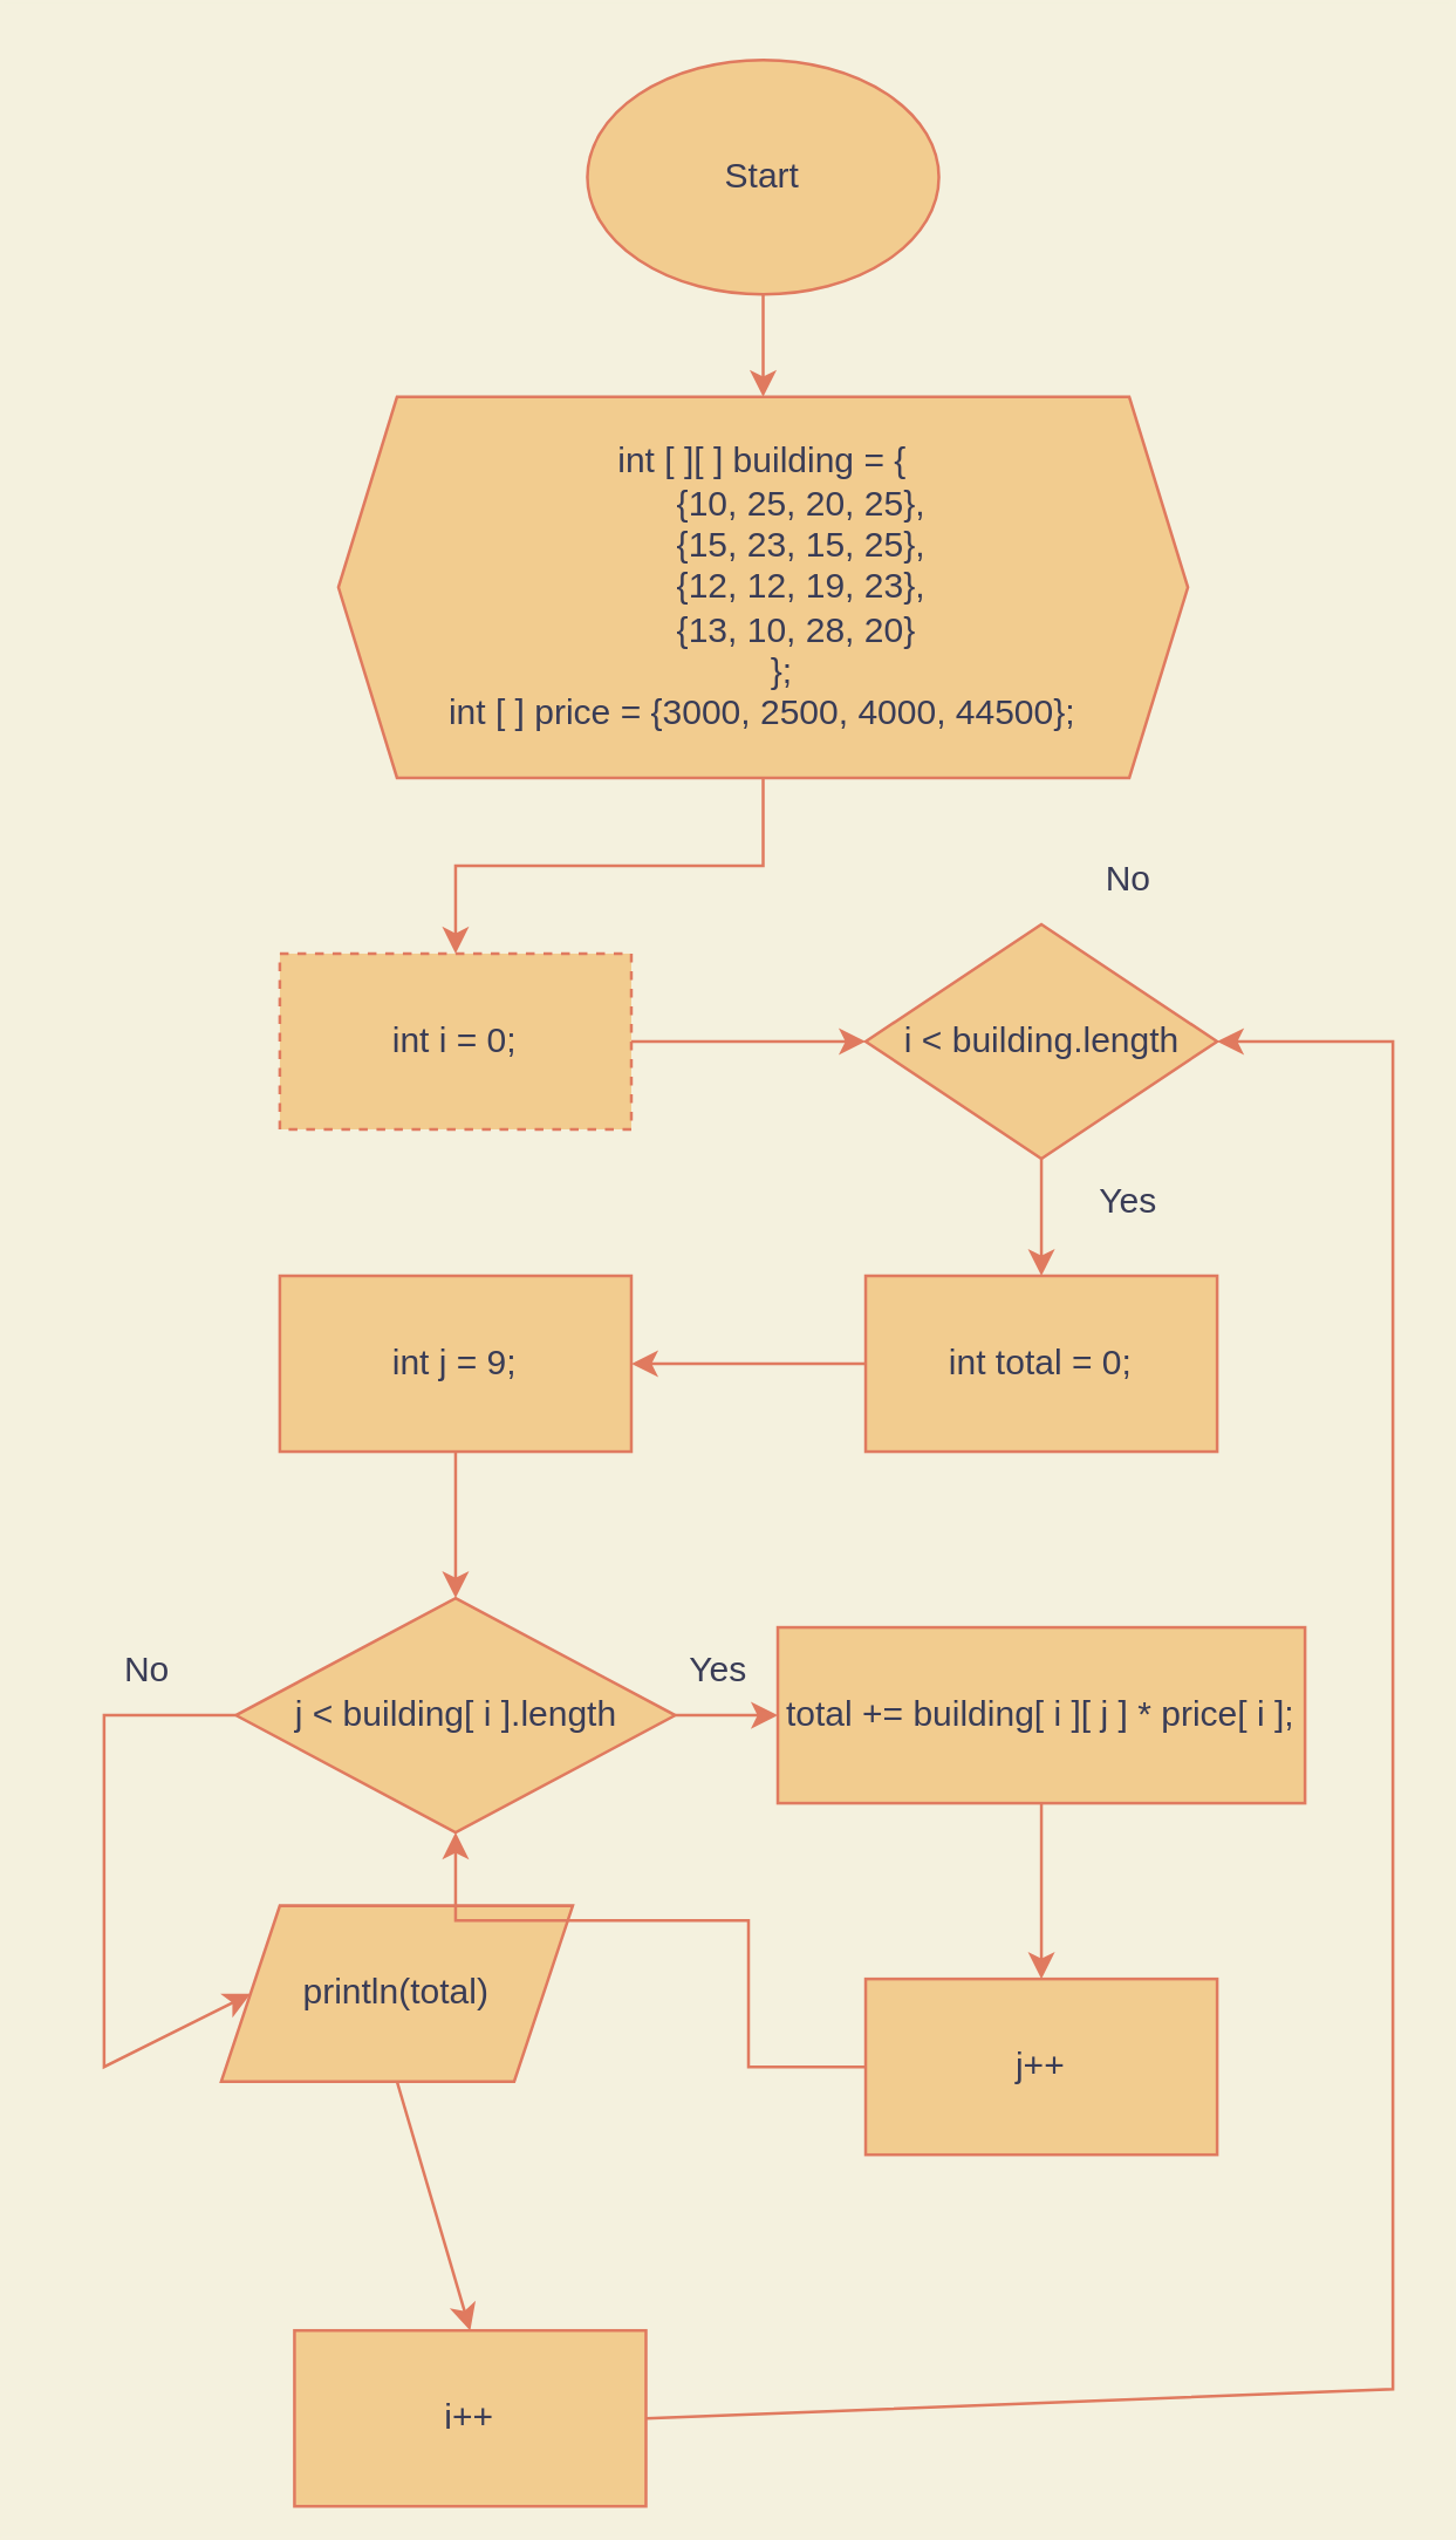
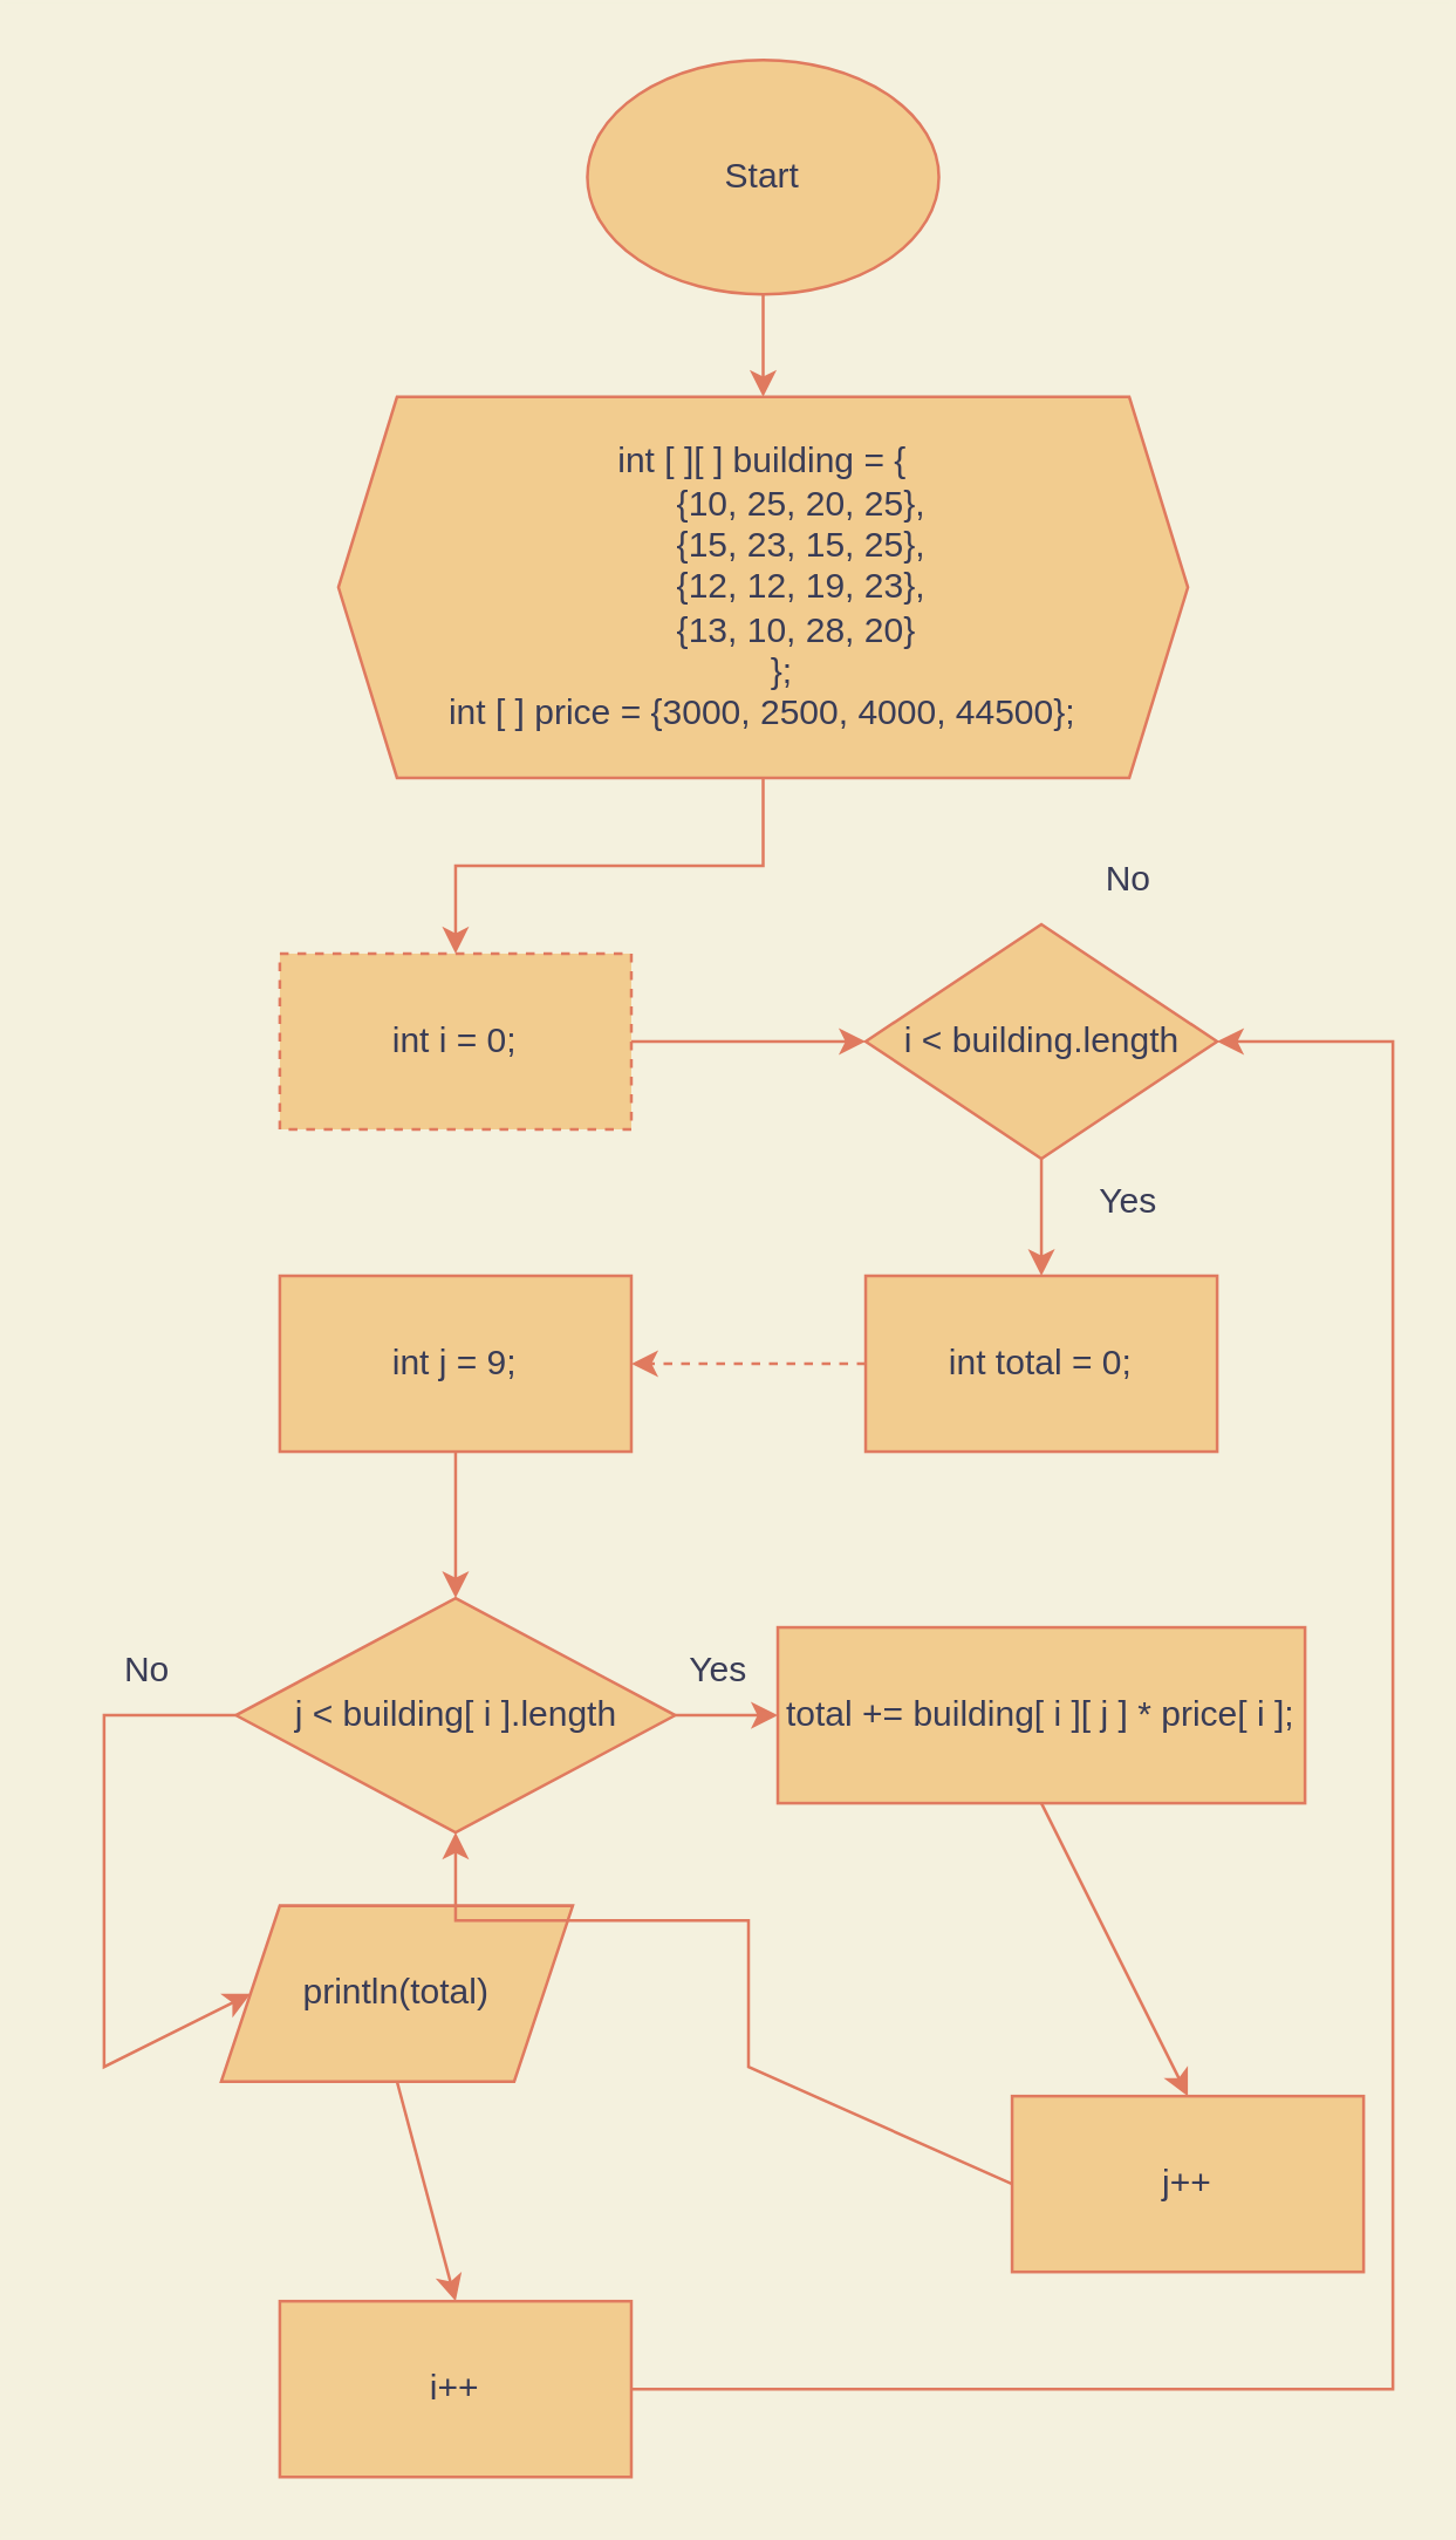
  <mxCell id="0" />
  <mxCell id="1" parent="0" />
  <mxCell id="2" value="Start" style="ellipse;whiteSpace=wrap;html=1;fillColor=#F2CC8F;strokeColor=#E07A5F;fontColor=#393C56;" vertex="1" parent="1"><mxGeometry x="200" y="20" width="120" height="80" as="geometry" /></mxCell>
  <mxCell id="3" value="&lt;div&gt;int [ ][ ] building = {&lt;/div&gt;&lt;div&gt;&amp;nbsp; &amp;nbsp; &amp;nbsp; &amp;nbsp; {10, 25, 20, 25},&lt;/div&gt;&lt;div&gt;&amp;nbsp; &amp;nbsp; &amp;nbsp; &amp;nbsp; {15, 23, 15, 25},&lt;/div&gt;&lt;div&gt;&amp;nbsp; &amp;nbsp; &amp;nbsp; &amp;nbsp; {12, 12, 19, 23},&lt;/div&gt;&lt;div&gt;&amp;nbsp; &amp;nbsp; &amp;nbsp; &amp;nbsp; {13, 10, 28, 20}&amp;nbsp;&lt;/div&gt;&lt;div&gt;&amp;nbsp; &amp;nbsp; };&lt;/div&gt;&lt;div&gt;int [ ] price = {3000, 2500, 4000, 44500};&lt;br&gt;&lt;/div&gt;" style="shape=hexagon;perimeter=hexagonPerimeter2;whiteSpace=wrap;html=1;fixedSize=1;fillColor=#F2CC8F;strokeColor=#E07A5F;fontColor=#393C56;" vertex="1" parent="1"><mxGeometry x="115" y="135" width="290" height="130" as="geometry" /></mxCell>
  <mxCell id="4" value="j &amp;lt; building[ i ].length" style="shape=rhombus;html=1;dashed=0;whitespace=wrap;perimeter=rhombusPerimeter;fillColor=#F2CC8F;strokeColor=#E07A5F;fontColor=#393C56;" vertex="1" parent="1"><mxGeometry x="80" y="545" width="150" height="80" as="geometry" /></mxCell>
  <mxCell id="5" value="int i = 0;" style="rounded=0;whiteSpace=wrap;html=1;fillColor=#F2CC8F;strokeColor=#E07A5F;fontColor=#393C56;dashed=1;" vertex="1" parent="1"><mxGeometry x="95" y="325" width="120" height="60" as="geometry" /></mxCell>
  <mxCell id="6" value="int total = 0;" style="rounded=0;whiteSpace=wrap;html=1;fillColor=#F2CC8F;strokeColor=#E07A5F;fontColor=#393C56;" vertex="1" parent="1"><mxGeometry x="295" y="435" width="120" height="60" as="geometry" /></mxCell>
  <mxCell id="7" value="i &amp;lt; building.length" style="shape=rhombus;html=1;dashed=0;whitespace=wrap;perimeter=rhombusPerimeter;fillColor=#F2CC8F;strokeColor=#E07A5F;fontColor=#393C56;" vertex="1" parent="1"><mxGeometry x="295" y="315" width="120" height="80" as="geometry" /></mxCell>
  <mxCell id="8" value="int j = 9;" style="rounded=0;whiteSpace=wrap;html=1;fillColor=#F2CC8F;strokeColor=#E07A5F;fontColor=#393C56;" vertex="1" parent="1"><mxGeometry x="95" y="435" width="120" height="60" as="geometry" /></mxCell>
- <mxCell id="9" value="" style="endArrow=classic;html=1;rounded=0;entryX=1;entryY=0.5;entryDx=0;entryDy=0;exitX=0;exitY=0.5;exitDx=0;exitDy=0;labelBackgroundColor=#F4F1DE;strokeColor=#E07A5F;fontColor=#393C56;" edge="1" parent="1" source="6" target="8"><mxGeometry width="50" height="50" relative="1" as="geometry"><mxPoint x="-55" y="365" as="sourcePoint" /><mxPoint x="-5" y="315" as="targetPoint" /></mxGeometry></mxCell>
+ <mxCell id="9" value="" style="endArrow=classic;html=1;rounded=0;entryX=1;entryY=0.5;entryDx=0;entryDy=0;exitX=0;exitY=0.5;exitDx=0;exitDy=0;labelBackgroundColor=#F4F1DE;strokeColor=#E07A5F;fontColor=#393C56;dashed=1;" edge="1" parent="1" source="6" target="8"><mxGeometry width="50" height="50" relative="1" as="geometry"><mxPoint x="-55" y="365" as="sourcePoint" /><mxPoint x="-5" y="315" as="targetPoint" /></mxGeometry></mxCell>
  <mxCell id="10" value="" style="endArrow=classic;html=1;rounded=0;entryX=0.5;entryY=0;entryDx=0;entryDy=0;exitX=0.5;exitY=1;exitDx=0;exitDy=0;labelBackgroundColor=#F4F1DE;strokeColor=#E07A5F;fontColor=#393C56;" edge="1" parent="1" source="7" target="6"><mxGeometry width="50" height="50" relative="1" as="geometry"><mxPoint x="-45" y="375" as="sourcePoint" /><mxPoint x="5" y="325" as="targetPoint" /></mxGeometry></mxCell>
  <mxCell id="11" value="" style="endArrow=classic;html=1;rounded=0;entryX=0;entryY=0.5;entryDx=0;entryDy=0;exitX=1;exitY=0.5;exitDx=0;exitDy=0;labelBackgroundColor=#F4F1DE;strokeColor=#E07A5F;fontColor=#393C56;" edge="1" parent="1" source="5" target="7"><mxGeometry width="50" height="50" relative="1" as="geometry"><mxPoint x="-35" y="385" as="sourcePoint" /><mxPoint x="15" y="335" as="targetPoint" /></mxGeometry></mxCell>
  <mxCell id="12" value="" style="endArrow=classic;html=1;rounded=0;entryX=0.5;entryY=0;entryDx=0;entryDy=0;exitX=0.5;exitY=1;exitDx=0;exitDy=0;labelBackgroundColor=#F4F1DE;strokeColor=#E07A5F;fontColor=#393C56;" edge="1" parent="1" source="3" target="5"><mxGeometry width="50" height="50" relative="1" as="geometry"><mxPoint x="-25" y="395" as="sourcePoint" /><mxPoint x="25" y="345" as="targetPoint" /><Array as="points"><mxPoint x="260" y="295" /><mxPoint x="155" y="295" /></Array></mxGeometry></mxCell>
  <mxCell id="13" value="No" style="text;html=1;strokeColor=none;fillColor=none;align=center;verticalAlign=middle;whiteSpace=wrap;rounded=0;fontColor=#393C56;" vertex="1" parent="1"><mxGeometry x="20" y="555" width="60" height="30" as="geometry" /></mxCell>
  <mxCell id="14" value="" style="endArrow=classic;html=1;rounded=0;entryX=0.5;entryY=0;entryDx=0;entryDy=0;exitX=0.5;exitY=1;exitDx=0;exitDy=0;labelBackgroundColor=#F4F1DE;strokeColor=#E07A5F;fontColor=#393C56;" edge="1" parent="1" source="23" target="24"><mxGeometry width="50" height="50" relative="1" as="geometry"><mxPoint x="-155" y="455" as="sourcePoint" /><mxPoint x="-105" y="405" as="targetPoint" /></mxGeometry></mxCell>
  <mxCell id="15" value="" style="endArrow=classic;html=1;rounded=0;entryX=0.5;entryY=0;entryDx=0;entryDy=0;exitX=0.5;exitY=1;exitDx=0;exitDy=0;labelBackgroundColor=#F4F1DE;strokeColor=#E07A5F;fontColor=#393C56;" edge="1" parent="1" source="20" target="22"><mxGeometry width="50" height="50" relative="1" as="geometry"><mxPoint x="-145" y="465" as="sourcePoint" /><mxPoint x="-95" y="415" as="targetPoint" /></mxGeometry></mxCell>
  <mxCell id="16" value="" style="endArrow=classic;html=1;rounded=0;entryX=0;entryY=0.5;entryDx=0;entryDy=0;exitX=1;exitY=0.5;exitDx=0;exitDy=0;labelBackgroundColor=#F4F1DE;strokeColor=#E07A5F;fontColor=#393C56;" edge="1" parent="1" source="4" target="20"><mxGeometry width="50" height="50" relative="1" as="geometry"><mxPoint x="-135" y="475" as="sourcePoint" /><mxPoint x="-85" y="425" as="targetPoint" /></mxGeometry></mxCell>
  <mxCell id="17" value="" style="endArrow=classic;html=1;rounded=0;entryX=0.5;entryY=0;entryDx=0;entryDy=0;exitX=0.5;exitY=1;exitDx=0;exitDy=0;labelBackgroundColor=#F4F1DE;strokeColor=#E07A5F;fontColor=#393C56;" edge="1" parent="1" source="2" target="3"><mxGeometry width="50" height="50" relative="1" as="geometry"><mxPoint x="-125" y="485" as="sourcePoint" /><mxPoint x="-75" y="435" as="targetPoint" /></mxGeometry></mxCell>
  <mxCell id="18" value="" style="endArrow=classic;html=1;rounded=0;exitX=0.5;exitY=1;exitDx=0;exitDy=0;labelBackgroundColor=#F4F1DE;strokeColor=#E07A5F;fontColor=#393C56;" edge="1" parent="1" source="8" target="4"><mxGeometry width="50" height="50" relative="1" as="geometry"><mxPoint x="-115" y="495" as="sourcePoint" /><mxPoint x="-65" y="445" as="targetPoint" /></mxGeometry></mxCell>
  <mxCell id="19" value="Yes" style="text;html=1;strokeColor=none;fillColor=none;align=center;verticalAlign=middle;whiteSpace=wrap;rounded=0;fontColor=#393C56;" vertex="1" parent="1"><mxGeometry x="355" y="395" width="60" height="30" as="geometry" /></mxCell>
  <mxCell id="20" value="total += building[ i ][ j ] * price[ i ];" style="rounded=0;whiteSpace=wrap;html=1;fillColor=#F2CC8F;strokeColor=#E07A5F;fontColor=#393C56;" vertex="1" parent="1"><mxGeometry x="265" y="555" width="180" height="60" as="geometry" /></mxCell>
  <mxCell id="21" value="Yes" style="text;html=1;strokeColor=none;fillColor=none;align=center;verticalAlign=middle;whiteSpace=wrap;rounded=0;fontColor=#393C56;" vertex="1" parent="1"><mxGeometry x="215" y="555" width="60" height="30" as="geometry" /></mxCell>
- <mxCell id="22" value="j++" style="rounded=0;whiteSpace=wrap;html=1;fillColor=#F2CC8F;strokeColor=#E07A5F;fontColor=#393C56;" vertex="1" parent="1"><mxGeometry x="295" y="675" width="120" height="60" as="geometry" /></mxCell>
+ <mxCell id="22" value="j++" style="rounded=0;whiteSpace=wrap;html=1;fillColor=#F2CC8F;strokeColor=#E07A5F;fontColor=#393C56;" vertex="1" parent="1"><mxGeometry x="345" y="715" width="120" height="60" as="geometry" /></mxCell>
  <mxCell id="23" value="println(total)" style="shape=parallelogram;perimeter=parallelogramPerimeter;whiteSpace=wrap;html=1;fixedSize=1;fillColor=#F2CC8F;strokeColor=#E07A5F;fontColor=#393C56;" vertex="1" parent="1"><mxGeometry x="75" y="650" width="120" height="60" as="geometry" /></mxCell>
- <mxCell id="24" value="i++" style="rounded=0;whiteSpace=wrap;html=1;fillColor=#F2CC8F;strokeColor=#E07A5F;fontColor=#393C56;" vertex="1" parent="1"><mxGeometry x="100" y="795" width="120" height="60" as="geometry" /></mxCell>
+ <mxCell id="24" value="i++" style="rounded=0;whiteSpace=wrap;html=1;fillColor=#F2CC8F;strokeColor=#E07A5F;fontColor=#393C56;" vertex="1" parent="1"><mxGeometry x="95" y="785" width="120" height="60" as="geometry" /></mxCell>
  <mxCell id="25" value="" style="endArrow=classic;html=1;rounded=0;exitX=0;exitY=0.5;exitDx=0;exitDy=0;entryX=0;entryY=0.5;entryDx=0;entryDy=0;labelBackgroundColor=#F4F1DE;strokeColor=#E07A5F;fontColor=#393C56;" edge="1" parent="1" source="4" target="23"><mxGeometry width="50" height="50" relative="1" as="geometry"><mxPoint x="-145" y="465" as="sourcePoint" /><mxPoint x="-95" y="415" as="targetPoint" /><Array as="points"><mxPoint x="35" y="585" /><mxPoint x="35" y="705" /></Array></mxGeometry></mxCell>
  <mxCell id="26" value="" style="endArrow=classic;html=1;rounded=0;entryX=0.5;entryY=1;entryDx=0;entryDy=0;exitX=0;exitY=0.5;exitDx=0;exitDy=0;labelBackgroundColor=#F4F1DE;strokeColor=#E07A5F;fontColor=#393C56;" edge="1" parent="1" source="22" target="4"><mxGeometry width="50" height="50" relative="1" as="geometry"><mxPoint x="-15" y="655" as="sourcePoint" /><mxPoint x="35" y="605" as="targetPoint" /><Array as="points"><mxPoint x="255" y="705" /><mxPoint x="255" y="655" /><mxPoint x="155" y="655" /></Array></mxGeometry></mxCell>
  <mxCell id="27" value="" style="endArrow=classic;html=1;rounded=0;entryX=1;entryY=0.5;entryDx=0;entryDy=0;exitX=1;exitY=0.5;exitDx=0;exitDy=0;labelBackgroundColor=#F4F1DE;strokeColor=#E07A5F;fontColor=#393C56;" edge="1" parent="1" source="24" target="7"><mxGeometry width="50" height="50" relative="1" as="geometry"><mxPoint x="-115" y="495" as="sourcePoint" /><mxPoint x="-65" y="445" as="targetPoint" /><Array as="points"><mxPoint x="475" y="815" /><mxPoint x="475" y="355" /></Array></mxGeometry></mxCell>
  <mxCell id="28" value="No" style="text;html=1;strokeColor=none;fillColor=none;align=center;verticalAlign=middle;whiteSpace=wrap;rounded=0;fontColor=#393C56;" vertex="1" parent="1"><mxGeometry x="355" y="285" width="60" height="30" as="geometry" /></mxCell>
